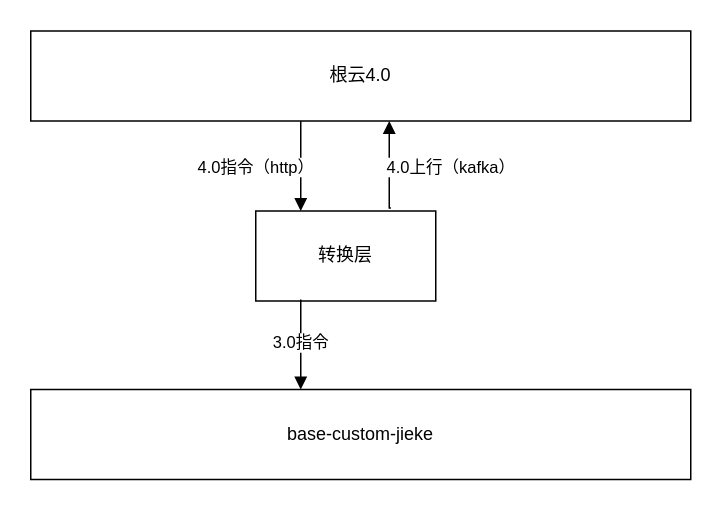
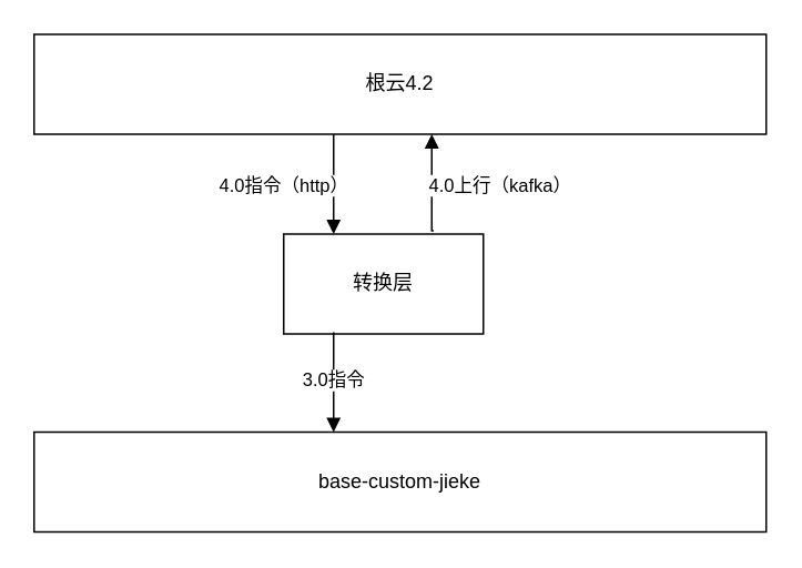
  <mxCell id="0" />
  <mxCell id="1" parent="0" />
- <mxCell id="2" value="根云4.0" style="rounded=0;whiteSpace=wrap;html=1;" vertex="1" parent="1"><mxGeometry x="20" y="20" width="440" height="60" as="geometry" /></mxCell>
+ <mxCell id="2" value="根云4.2" style="rounded=0;whiteSpace=wrap;html=1;" vertex="1" parent="1"><mxGeometry x="20" y="20" width="440" height="60" as="geometry" /></mxCell>
  <mxCell id="3" value="转换层" style="rounded=0;whiteSpace=wrap;html=1;" vertex="1" parent="1"><mxGeometry x="170" y="140" width="120" height="60" as="geometry" /></mxCell>
  <mxCell id="4" value="base-custom-jieke" style="rounded=0;whiteSpace=wrap;html=1;" vertex="1" parent="1"><mxGeometry x="20" y="259" width="440" height="60" as="geometry" /></mxCell>
  <mxCell id="5" value="4.0指令（http）" style="html=1;verticalAlign=bottom;endArrow=block;rounded=0;edgeStyle=orthogonalEdgeStyle;entryX=0.25;entryY=0;entryDx=0;entryDy=0;" edge="1" parent="1" target="3"><mxGeometry x="0.333" y="-30" width="80" relative="1" as="geometry"><mxPoint x="200" y="80" as="sourcePoint" /><mxPoint x="270" y="100" as="targetPoint" /><Array as="points"><mxPoint x="200" y="80" /></Array><mxPoint as="offset" /></mxGeometry></mxCell>
  <mxCell id="6" value="3.0指令" style="html=1;verticalAlign=bottom;endArrow=block;rounded=0;edgeStyle=orthogonalEdgeStyle;entryX=0.25;entryY=0;entryDx=0;entryDy=0;" edge="1" parent="1"><mxGeometry x="0.261" width="80" relative="1" as="geometry"><mxPoint x="200" y="199" as="sourcePoint" /><mxPoint x="200" y="259" as="targetPoint" /><Array as="points"><mxPoint x="200" y="199" /></Array><mxPoint as="offset" /></mxGeometry></mxCell>
  <mxCell id="7" value="4.0上行（kafka）" style="html=1;verticalAlign=bottom;endArrow=block;rounded=0;edgeStyle=orthogonalEdgeStyle;entryX=0.75;entryY=1;entryDx=0;entryDy=0;exitX=0.548;exitY=-0.017;exitDx=0;exitDy=0;exitPerimeter=0;" edge="1" parent="1"><mxGeometry x="-0.353" y="-41" width="80" relative="1" as="geometry"><mxPoint x="260.12" y="137.98" as="sourcePoint" /><mxPoint x="259" y="80" as="targetPoint" /><Array as="points"><mxPoint x="259" y="138" /></Array><mxPoint as="offset" /></mxGeometry></mxCell>
